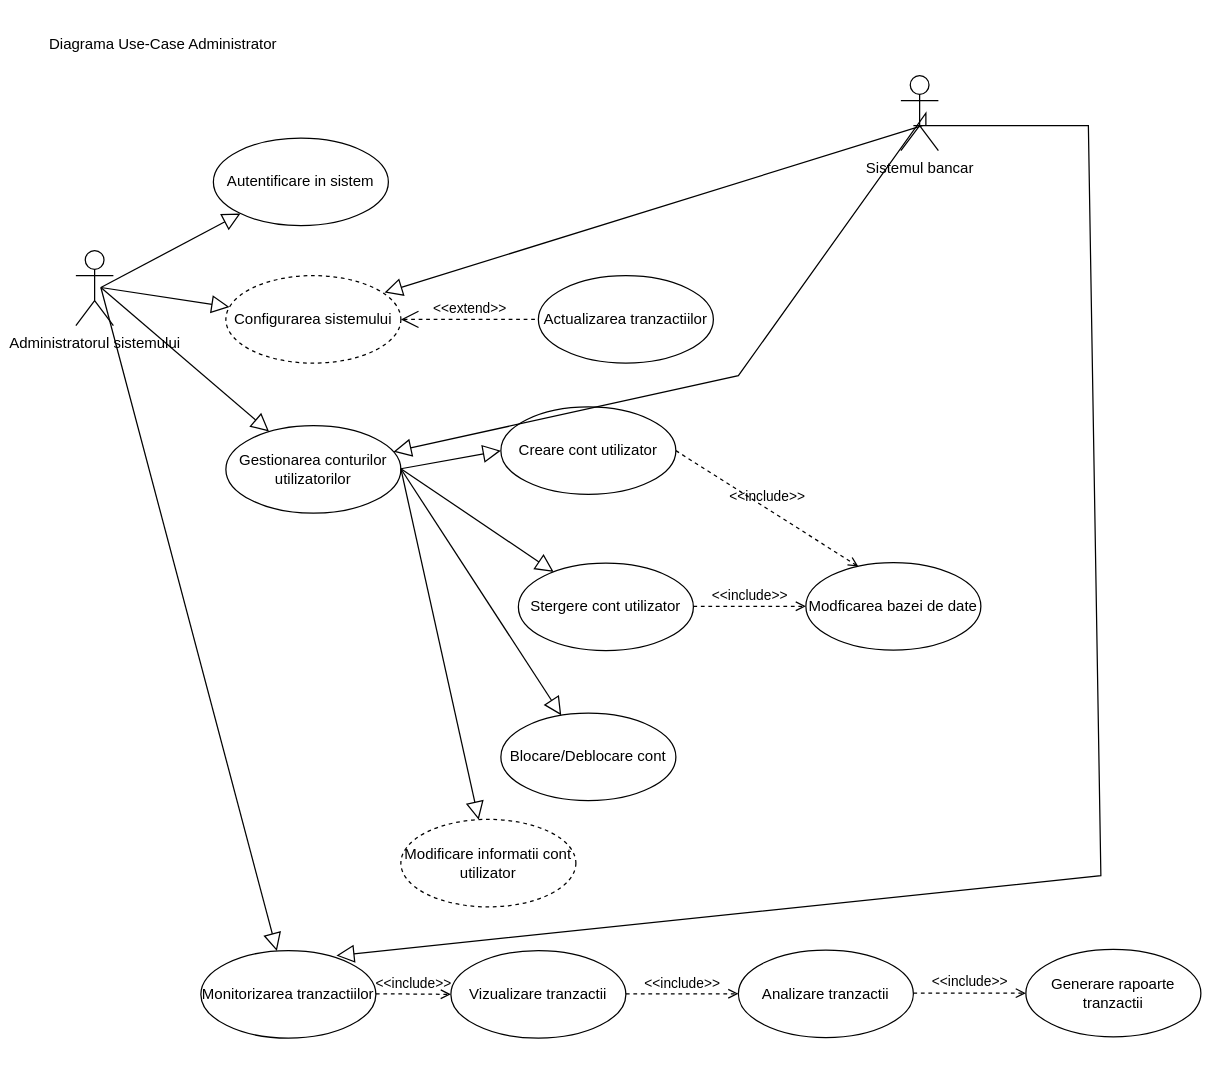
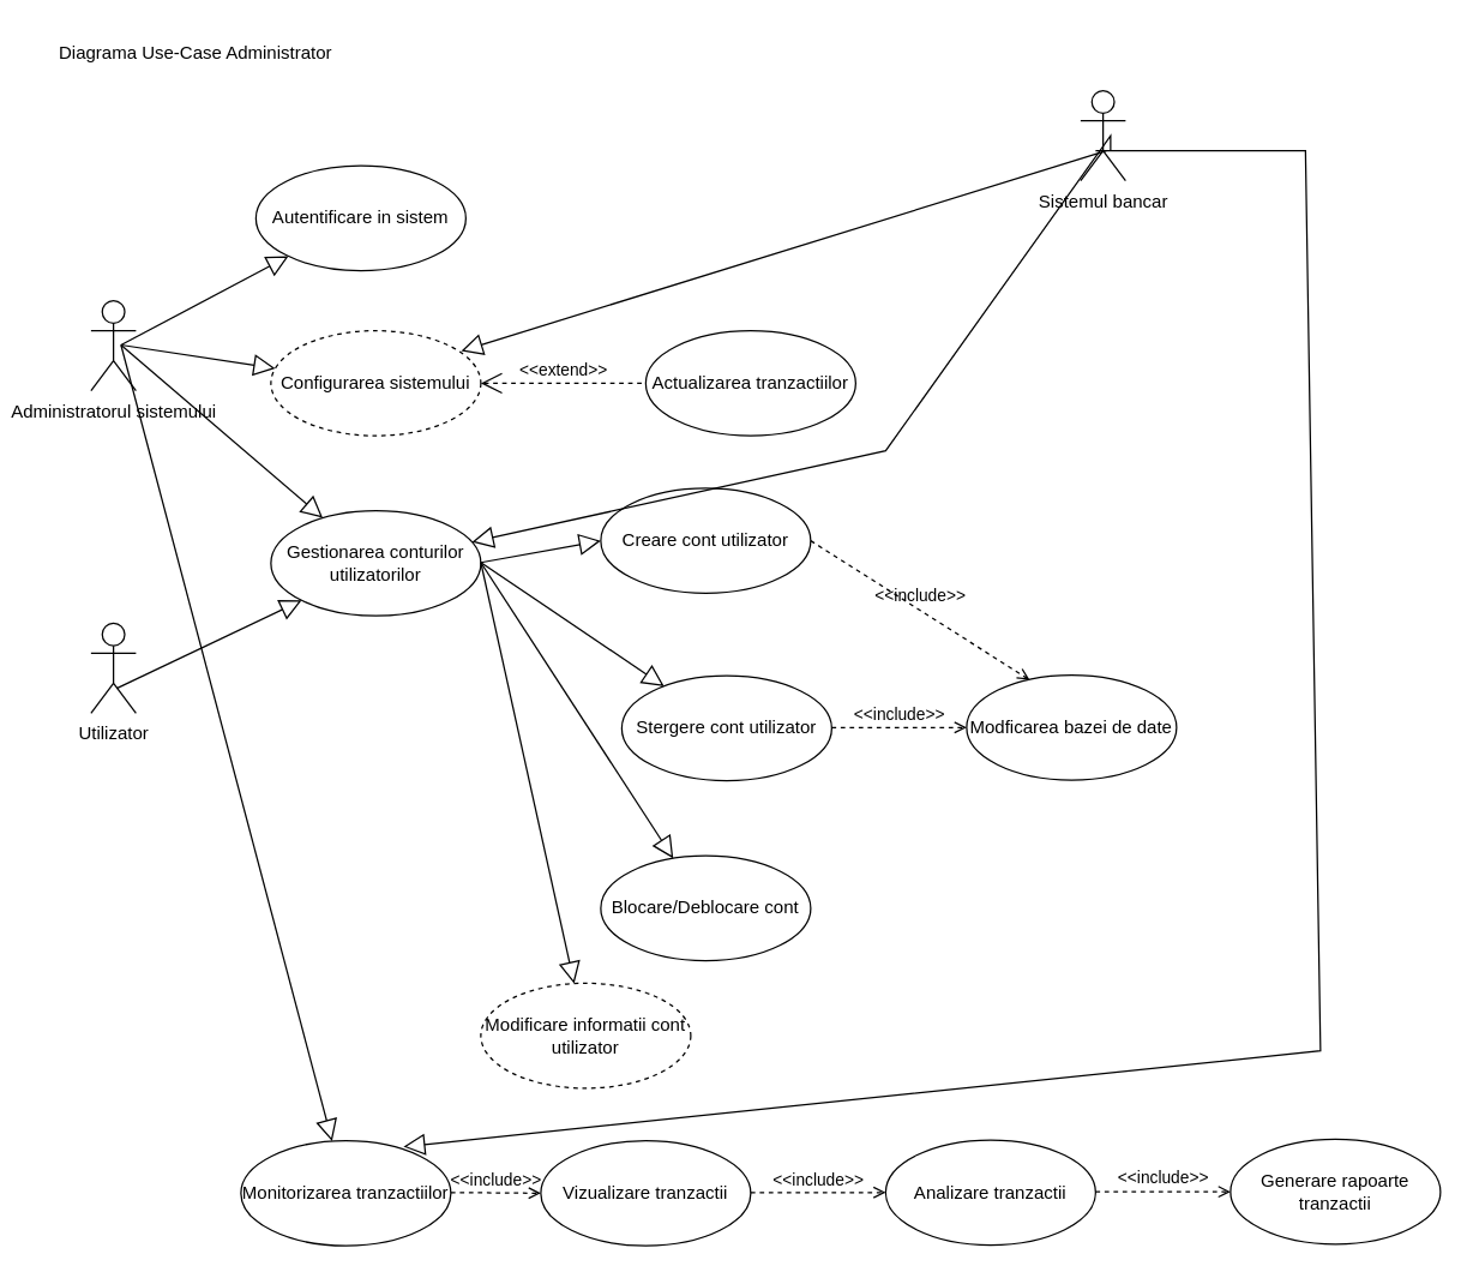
  <mxCell id="0" />
  <mxCell id="1" parent="0" />
  <mxCell id="2" value="Diagrama Use-Case Administrator" style="text;html=1;align=center;verticalAlign=middle;whiteSpace=wrap;rounded=0;" vertex="1" parent="1"><mxGeometry x="20" y="20" width="220" height="30" as="geometry" /></mxCell>
  <mxCell id="3" value="Administratorul sistemului" style="shape=umlActor;html=1;verticalLabelPosition=bottom;verticalAlign=top;align=center;" vertex="1" parent="1"><mxGeometry x="60" y="200" width="30" height="60" as="geometry" /></mxCell>
  <mxCell id="4" value="" style="edgeStyle=none;html=1;endArrow=block;endFill=0;endSize=12;verticalAlign=bottom;rounded=0;" edge="1" parent="1" target="5"><mxGeometry width="160" relative="1" as="geometry"><mxPoint x="80" y="229.5" as="sourcePoint" /><mxPoint x="190" y="230" as="targetPoint" /></mxGeometry></mxCell>
  <mxCell id="5" value="Autentificare in sistem" style="ellipse;whiteSpace=wrap;html=1;" vertex="1" parent="1"><mxGeometry x="170" y="110" width="140" height="70" as="geometry" /></mxCell>
  <mxCell id="6" value="" style="edgeStyle=none;html=1;endArrow=block;endFill=0;endSize=12;verticalAlign=bottom;rounded=0;" edge="1" parent="1" target="7"><mxGeometry width="160" relative="1" as="geometry"><mxPoint x="80" y="229.5" as="sourcePoint" /><mxPoint x="190" y="230" as="targetPoint" /></mxGeometry></mxCell>
  <mxCell id="7" value="Configurarea sistemului" style="ellipse;whiteSpace=wrap;html=1;dashed=1;" vertex="1" parent="1"><mxGeometry x="180" y="220" width="140" height="70" as="geometry" /></mxCell>
  <mxCell id="8" value="&amp;lt;&amp;lt;extend&amp;gt;&amp;gt;" style="edgeStyle=none;html=1;startArrow=open;endArrow=none;startSize=12;verticalAlign=bottom;dashed=1;labelBackgroundColor=none;rounded=0;exitX=1;exitY=0.5;exitDx=0;exitDy=0;" edge="1" parent="1" source="7" target="9"><mxGeometry width="160" relative="1" as="geometry"><mxPoint x="330" y="260" as="sourcePoint" /><mxPoint x="430" y="260" as="targetPoint" /></mxGeometry></mxCell>
  <mxCell id="9" value="Actualizarea tranzactiilor" style="ellipse;whiteSpace=wrap;html=1;" vertex="1" parent="1"><mxGeometry x="430" y="220" width="140" height="70" as="geometry" /></mxCell>
  <mxCell id="10" value="" style="edgeStyle=none;html=1;endArrow=block;endFill=0;endSize=12;verticalAlign=bottom;rounded=0;" edge="1" parent="1" target="11"><mxGeometry width="160" relative="1" as="geometry"><mxPoint x="80" y="229.5" as="sourcePoint" /><mxPoint x="190" y="350" as="targetPoint" /></mxGeometry></mxCell>
  <mxCell id="11" value="Gestionarea conturilor utilizatorilor" style="ellipse;whiteSpace=wrap;html=1;" vertex="1" parent="1"><mxGeometry x="180" y="340" width="140" height="70" as="geometry" /></mxCell>
  <mxCell id="12" value="Sistemul bancar" style="shape=umlActor;html=1;verticalLabelPosition=bottom;verticalAlign=top;align=center;" vertex="1" parent="1"><mxGeometry x="720" y="60" width="30" height="60" as="geometry" /></mxCell>
  <mxCell id="13" value="" style="edgeStyle=none;html=1;endArrow=block;endFill=0;endSize=12;verticalAlign=bottom;rounded=0;entryX=0.906;entryY=0.194;entryDx=0;entryDy=0;entryPerimeter=0;exitX=0.573;exitY=0.667;exitDx=0;exitDy=0;exitPerimeter=0;" edge="1" parent="1" source="12" target="7"><mxGeometry width="160" relative="1" as="geometry"><mxPoint x="70" y="40" as="sourcePoint" /><mxPoint x="230" y="40" as="targetPoint" /></mxGeometry></mxCell>
  <mxCell id="14" value="Creare cont utilizator" style="ellipse;whiteSpace=wrap;html=1;" vertex="1" parent="1"><mxGeometry x="400" y="325" width="140" height="70" as="geometry" /></mxCell>
  <mxCell id="15" value="" style="edgeStyle=none;html=1;endArrow=block;endFill=0;endSize=12;verticalAlign=bottom;rounded=0;entryX=0;entryY=0.5;entryDx=0;entryDy=0;" edge="1" parent="1" target="14"><mxGeometry width="160" relative="1" as="geometry"><mxPoint x="320" y="374.5" as="sourcePoint" /><mxPoint x="480" y="374.5" as="targetPoint" /></mxGeometry></mxCell>
  <mxCell id="16" value="" style="edgeStyle=none;html=1;endArrow=block;endFill=0;endSize=12;verticalAlign=bottom;rounded=0;" edge="1" parent="1" target="17"><mxGeometry width="160" relative="1" as="geometry"><mxPoint x="320" y="374.5" as="sourcePoint" /><mxPoint x="400" y="450" as="targetPoint" /></mxGeometry></mxCell>
  <mxCell id="17" value="Stergere cont utilizator" style="ellipse;whiteSpace=wrap;html=1;" vertex="1" parent="1"><mxGeometry x="414" y="450" width="140" height="70" as="geometry" /></mxCell>
  <mxCell id="18" value="" style="edgeStyle=none;html=1;endArrow=block;endFill=0;endSize=12;verticalAlign=bottom;rounded=0;" edge="1" parent="1" target="19"><mxGeometry width="160" relative="1" as="geometry"><mxPoint x="320" y="374.5" as="sourcePoint" /><mxPoint x="400" y="560" as="targetPoint" /></mxGeometry></mxCell>
  <mxCell id="19" value="Blocare/Deblocare cont" style="ellipse;whiteSpace=wrap;html=1;" vertex="1" parent="1"><mxGeometry x="400" y="570" width="140" height="70" as="geometry" /></mxCell>
  <mxCell id="20" value="" style="edgeStyle=none;html=1;endArrow=block;endFill=0;endSize=12;verticalAlign=bottom;rounded=0;" edge="1" parent="1" target="21"><mxGeometry width="160" relative="1" as="geometry"><mxPoint x="320" y="374.5" as="sourcePoint" /><mxPoint x="390" y="690" as="targetPoint" /></mxGeometry></mxCell>
  <mxCell id="21" value="Modificare informatii cont utilizator" style="ellipse;whiteSpace=wrap;html=1;dashed=1;" vertex="1" parent="1"><mxGeometry x="320" y="655" width="140" height="70" as="geometry" /></mxCell>
  <mxCell id="22" value="&amp;lt;&amp;lt;include&amp;gt;&amp;gt;" style="edgeStyle=none;html=1;endArrow=open;verticalAlign=bottom;dashed=1;labelBackgroundColor=none;rounded=0;" edge="1" parent="1" target="23"><mxGeometry width="160" relative="1" as="geometry"><mxPoint x="554" y="484.5" as="sourcePoint" /><mxPoint x="714" y="484.5" as="targetPoint" /></mxGeometry></mxCell>
  <mxCell id="23" value="Modficarea bazei de date" style="ellipse;whiteSpace=wrap;html=1;" vertex="1" parent="1"><mxGeometry x="644" y="449.5" width="140" height="70" as="geometry" /></mxCell>
  <mxCell id="24" value="&amp;lt;&amp;lt;include&amp;gt;&amp;gt;" style="edgeStyle=none;html=1;endArrow=open;verticalAlign=bottom;dashed=1;labelBackgroundColor=none;rounded=0;entryX=0.3;entryY=0.047;entryDx=0;entryDy=0;entryPerimeter=0;exitX=1;exitY=0.5;exitDx=0;exitDy=0;" edge="1" parent="1" source="14" target="23"><mxGeometry width="160" relative="1" as="geometry"><mxPoint x="550" y="374.5" as="sourcePoint" /><mxPoint x="710" y="374.5" as="targetPoint" /></mxGeometry></mxCell>
  <mxCell id="25" value="" style="edgeStyle=none;html=1;endArrow=block;endFill=0;endSize=12;verticalAlign=bottom;rounded=0;" edge="1" parent="1" target="11"><mxGeometry width="160" relative="1" as="geometry"><mxPoint x="740" y="100" as="sourcePoint" /><mxPoint x="900" y="100" as="targetPoint" /><Array as="points"><mxPoint x="740" y="90" /><mxPoint x="590" y="300" /></Array></mxGeometry></mxCell>
+ <mxCell id="26" value="Utilizator" style="shape=umlActor;html=1;verticalLabelPosition=bottom;verticalAlign=top;align=center;" vertex="1" parent="1"><mxGeometry x="60" y="415" width="30" height="60" as="geometry" /></mxCell>
+ <mxCell id="27" value="" style="edgeStyle=none;html=1;endArrow=block;endFill=0;endSize=12;verticalAlign=bottom;rounded=0;entryX=0;entryY=1;entryDx=0;entryDy=0;exitX=0.573;exitY=0.723;exitDx=0;exitDy=0;exitPerimeter=0;" edge="1" parent="1" source="26" target="11"><mxGeometry width="160" relative="1" as="geometry"><mxPoint x="80" y="450" as="sourcePoint" /><mxPoint x="240" y="450" as="targetPoint" /></mxGeometry></mxCell>
  <mxCell id="28" value="" style="edgeStyle=none;html=1;endArrow=block;endFill=0;endSize=12;verticalAlign=bottom;rounded=0;" edge="1" parent="1" target="29"><mxGeometry width="160" relative="1" as="geometry"><mxPoint x="80" y="229.5" as="sourcePoint" /><mxPoint x="220" y="761.6" as="targetPoint" /></mxGeometry></mxCell>
  <mxCell id="29" value="Monitorizarea tranzactiilor" style="ellipse;whiteSpace=wrap;html=1;" vertex="1" parent="1"><mxGeometry x="160" y="760" width="140" height="70" as="geometry" /></mxCell>
  <mxCell id="30" value="&amp;lt;&amp;lt;include&amp;gt;&amp;gt;" style="edgeStyle=none;html=1;endArrow=open;verticalAlign=bottom;dashed=1;labelBackgroundColor=none;rounded=0;" edge="1" parent="1" target="31"><mxGeometry width="160" relative="1" as="geometry"><mxPoint x="300" y="794.5" as="sourcePoint" /><mxPoint x="460" y="794.5" as="targetPoint" /></mxGeometry></mxCell>
  <mxCell id="31" value="Vizualizare tranzactii" style="ellipse;whiteSpace=wrap;html=1;" vertex="1" parent="1"><mxGeometry x="360" y="760" width="140" height="70" as="geometry" /></mxCell>
  <mxCell id="32" value="&amp;lt;&amp;lt;include&amp;gt;&amp;gt;" style="edgeStyle=none;html=1;endArrow=open;verticalAlign=bottom;dashed=1;labelBackgroundColor=none;rounded=0;" edge="1" parent="1" target="33"><mxGeometry width="160" relative="1" as="geometry"><mxPoint x="500" y="794.5" as="sourcePoint" /><mxPoint x="660" y="794.5" as="targetPoint" /></mxGeometry></mxCell>
  <mxCell id="33" value="Analizare tranzactii" style="ellipse;whiteSpace=wrap;html=1;" vertex="1" parent="1"><mxGeometry x="590" y="759.5" width="140" height="70" as="geometry" /></mxCell>
  <mxCell id="34" value="&amp;lt;&amp;lt;include&amp;gt;&amp;gt;" style="edgeStyle=none;html=1;endArrow=open;verticalAlign=bottom;dashed=1;labelBackgroundColor=none;rounded=0;" edge="1" parent="1" target="35"><mxGeometry width="160" relative="1" as="geometry"><mxPoint x="730" y="794" as="sourcePoint" /><mxPoint x="890" y="794" as="targetPoint" /></mxGeometry></mxCell>
  <mxCell id="35" value="Generare rapoarte tranzactii" style="ellipse;whiteSpace=wrap;html=1;" vertex="1" parent="1"><mxGeometry x="820" y="759" width="140" height="70" as="geometry" /></mxCell>
  <mxCell id="36" value="" style="edgeStyle=none;html=1;endArrow=block;endFill=0;endSize=12;verticalAlign=bottom;rounded=0;entryX=0.774;entryY=0.057;entryDx=0;entryDy=0;entryPerimeter=0;" edge="1" parent="1" target="29"><mxGeometry width="160" relative="1" as="geometry"><mxPoint x="730" y="100" as="sourcePoint" /><mxPoint x="890" y="100" as="targetPoint" /><Array as="points"><mxPoint x="870" y="100" /><mxPoint x="880" y="700" /></Array></mxGeometry></mxCell>
